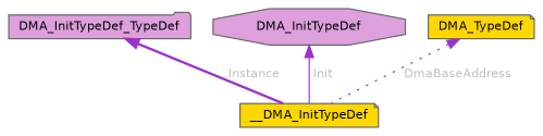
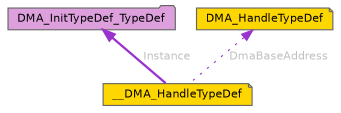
  digraph {
    node [color=gray40 fillcolor=gold fontname=Helvetica fontsize=10 shape=note style=filled]
    edge [color=darkorchid3 dir=back fontcolor=grey fontname=Helvetica fontsize=10 labelfontname=Helvetica labelfontsize=10]
-   n1 [fontcolor=black height=0.2 label=__DMA_InitTypeDef width=0.4]
+   n1 [fontcolor=black height=0.2 label=__DMA_HandleTypeDef width=0.4]
    n2 [fillcolor=plum height=0.2 label=DMA_InitTypeDef_TypeDef shape=folder width=0.4]
-   n3 [fillcolor=plum height=0.2 label=DMA_InitTypeDef shape=octagon width=0.4]
-   n4 [height=0.2 label=DMA_TypeDef width=0.4]
+   n4 [height=0.2 label=DMA_HandleTypeDef width=0.4]
    n2 -> n1 [label=" Instance" style=bold]
-   n3 -> n1 [label=" Init" style=solid]
    n4 -> n1 [label=" DmaBaseAddress" style=dotted]
  }
